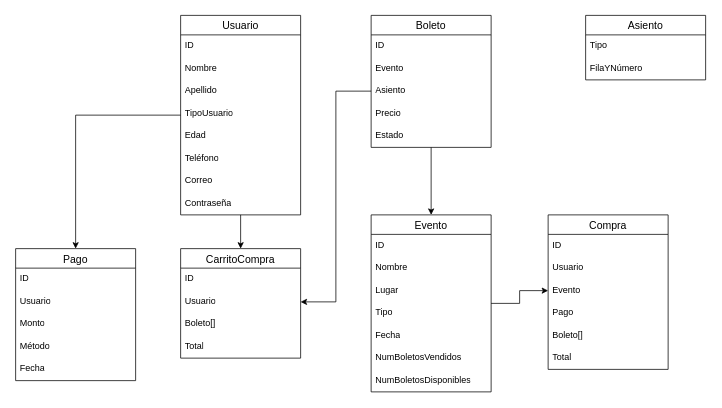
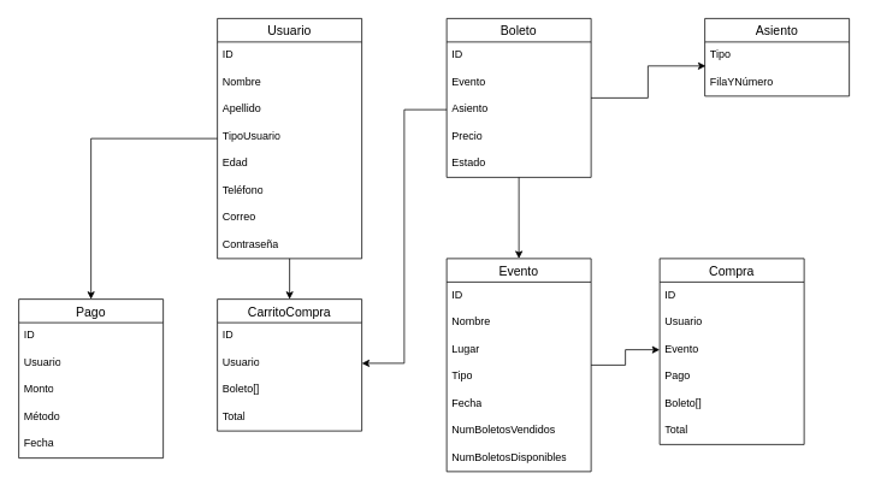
  <mxCell id="0" />
  <mxCell id="1" parent="0" />
  <mxCell id="2" value="" style="edgeStyle=orthogonalEdgeStyle;rounded=0;orthogonalLoop=1;jettySize=auto;html=1;entryX=0.5;entryY=0;entryDx=0;entryDy=0;" edge="1" parent="1" source="4" target="41"><mxGeometry relative="1" as="geometry" /></mxCell>
  <mxCell id="3" value="" style="edgeStyle=orthogonalEdgeStyle;rounded=0;orthogonalLoop=1;jettySize=auto;html=1;entryX=0.5;entryY=0;entryDx=0;entryDy=0;" edge="1" parent="1" source="4" target="46"><mxGeometry relative="1" as="geometry" /></mxCell>
  <mxCell id="4" value="Usuario" style="swimlane;fontStyle=0;childLayout=stackLayout;horizontal=1;startSize=26;horizontalStack=0;resizeParent=1;resizeParentMax=0;resizeLast=0;collapsible=1;marginBottom=0;align=center;fontSize=14;" vertex="1" parent="1"><mxGeometry x="240" y="20" width="160" height="266" as="geometry" /></mxCell>
  <mxCell id="5" value="ID" style="text;strokeColor=none;fillColor=none;spacingLeft=4;spacingRight=4;overflow=hidden;rotatable=0;points=[[0,0.5],[1,0.5]];portConstraint=eastwest;fontSize=12;whiteSpace=wrap;html=1;" vertex="1" parent="4"><mxGeometry y="26" width="160" height="30" as="geometry" /></mxCell>
  <mxCell id="6" value="Nombre" style="text;strokeColor=none;fillColor=none;spacingLeft=4;spacingRight=4;overflow=hidden;rotatable=0;points=[[0,0.5],[1,0.5]];portConstraint=eastwest;fontSize=12;whiteSpace=wrap;html=1;" vertex="1" parent="4"><mxGeometry y="56" width="160" height="30" as="geometry" /></mxCell>
  <mxCell id="7" value="Apellido" style="text;strokeColor=none;fillColor=none;spacingLeft=4;spacingRight=4;overflow=hidden;rotatable=0;points=[[0,0.5],[1,0.5]];portConstraint=eastwest;fontSize=12;whiteSpace=wrap;html=1;" vertex="1" parent="4"><mxGeometry y="86" width="160" height="30" as="geometry" /></mxCell>
  <mxCell id="8" value="TipoUsuario" style="text;strokeColor=none;fillColor=none;spacingLeft=4;spacingRight=4;overflow=hidden;rotatable=0;points=[[0,0.5],[1,0.5]];portConstraint=eastwest;fontSize=12;whiteSpace=wrap;html=1;" vertex="1" parent="4"><mxGeometry y="116" width="160" height="30" as="geometry" /></mxCell>
  <mxCell id="9" value="Edad" style="text;strokeColor=none;fillColor=none;spacingLeft=4;spacingRight=4;overflow=hidden;rotatable=0;points=[[0,0.5],[1,0.5]];portConstraint=eastwest;fontSize=12;whiteSpace=wrap;html=1;" vertex="1" parent="4"><mxGeometry y="146" width="160" height="30" as="geometry" /></mxCell>
  <mxCell id="10" value="Teléfono" style="text;strokeColor=none;fillColor=none;spacingLeft=4;spacingRight=4;overflow=hidden;rotatable=0;points=[[0,0.5],[1,0.5]];portConstraint=eastwest;fontSize=12;whiteSpace=wrap;html=1;" vertex="1" parent="4"><mxGeometry y="176" width="160" height="30" as="geometry" /></mxCell>
  <mxCell id="11" value="Correo" style="text;strokeColor=none;fillColor=none;spacingLeft=4;spacingRight=4;overflow=hidden;rotatable=0;points=[[0,0.5],[1,0.5]];portConstraint=eastwest;fontSize=12;whiteSpace=wrap;html=1;" vertex="1" parent="4"><mxGeometry y="206" width="160" height="30" as="geometry" /></mxCell>
  <mxCell id="12" value="Contraseña" style="text;strokeColor=none;fillColor=none;spacingLeft=4;spacingRight=4;overflow=hidden;rotatable=0;points=[[0,0.5],[1,0.5]];portConstraint=eastwest;fontSize=12;whiteSpace=wrap;html=1;" vertex="1" parent="4"><mxGeometry y="236" width="160" height="30" as="geometry" /></mxCell>
+ <mxCell id="13" value="" style="edgeStyle=orthogonalEdgeStyle;rounded=0;orthogonalLoop=1;jettySize=auto;html=1;entryX=0.006;entryY=-0.113;entryDx=0;entryDy=0;entryPerimeter=0;" edge="1" parent="1" source="16" target="24"><mxGeometry relative="1" as="geometry" /></mxCell>
  <mxCell id="14" value="" style="edgeStyle=orthogonalEdgeStyle;rounded=0;orthogonalLoop=1;jettySize=auto;html=1;entryX=0.5;entryY=0;entryDx=0;entryDy=0;" edge="1" parent="1" source="16" target="33"><mxGeometry relative="1" as="geometry" /></mxCell>
  <mxCell id="15" value="" style="edgeStyle=orthogonalEdgeStyle;rounded=0;orthogonalLoop=1;jettySize=auto;html=1;entryX=1;entryY=0.5;entryDx=0;entryDy=0;exitX=0;exitY=0.5;exitDx=0;exitDy=0;" edge="1" parent="1" source="19" target="43"><mxGeometry relative="1" as="geometry" /></mxCell>
  <mxCell id="16" value="Boleto" style="swimlane;fontStyle=0;childLayout=stackLayout;horizontal=1;startSize=26;horizontalStack=0;resizeParent=1;resizeParentMax=0;resizeLast=0;collapsible=1;marginBottom=0;align=center;fontSize=14;" vertex="1" parent="1"><mxGeometry x="494" y="20" width="160" height="176" as="geometry" /></mxCell>
  <mxCell id="17" value="ID" style="text;strokeColor=none;fillColor=none;spacingLeft=4;spacingRight=4;overflow=hidden;rotatable=0;points=[[0,0.5],[1,0.5]];portConstraint=eastwest;fontSize=12;whiteSpace=wrap;html=1;" vertex="1" parent="16"><mxGeometry y="26" width="160" height="30" as="geometry" /></mxCell>
  <mxCell id="18" value="Evento" style="text;strokeColor=none;fillColor=none;spacingLeft=4;spacingRight=4;overflow=hidden;rotatable=0;points=[[0,0.5],[1,0.5]];portConstraint=eastwest;fontSize=12;whiteSpace=wrap;html=1;" vertex="1" parent="16"><mxGeometry y="56" width="160" height="30" as="geometry" /></mxCell>
  <mxCell id="19" value="Asiento" style="text;strokeColor=none;fillColor=none;spacingLeft=4;spacingRight=4;overflow=hidden;rotatable=0;points=[[0,0.5],[1,0.5]];portConstraint=eastwest;fontSize=12;whiteSpace=wrap;html=1;" vertex="1" parent="16"><mxGeometry y="86" width="160" height="30" as="geometry" /></mxCell>
  <mxCell id="20" value="Precio" style="text;strokeColor=none;fillColor=none;spacingLeft=4;spacingRight=4;overflow=hidden;rotatable=0;points=[[0,0.5],[1,0.5]];portConstraint=eastwest;fontSize=12;whiteSpace=wrap;html=1;" vertex="1" parent="16"><mxGeometry y="116" width="160" height="30" as="geometry" /></mxCell>
  <mxCell id="21" value="Estado" style="text;strokeColor=none;fillColor=none;spacingLeft=4;spacingRight=4;overflow=hidden;rotatable=0;points=[[0,0.5],[1,0.5]];portConstraint=eastwest;fontSize=12;whiteSpace=wrap;html=1;" vertex="1" parent="16"><mxGeometry y="146" width="160" height="30" as="geometry" /></mxCell>
  <mxCell id="22" value="Asiento" style="swimlane;fontStyle=0;childLayout=stackLayout;horizontal=1;startSize=26;horizontalStack=0;resizeParent=1;resizeParentMax=0;resizeLast=0;collapsible=1;marginBottom=0;align=center;fontSize=14;" vertex="1" parent="1"><mxGeometry x="780" y="20" width="160" height="86" as="geometry" /></mxCell>
  <mxCell id="23" value="Tipo" style="text;strokeColor=none;fillColor=none;spacingLeft=4;spacingRight=4;overflow=hidden;rotatable=0;points=[[0,0.5],[1,0.5]];portConstraint=eastwest;fontSize=12;whiteSpace=wrap;html=1;" vertex="1" parent="22"><mxGeometry y="26" width="160" height="30" as="geometry" /></mxCell>
  <mxCell id="24" value="FilaYNúmero" style="text;strokeColor=none;fillColor=none;spacingLeft=4;spacingRight=4;overflow=hidden;rotatable=0;points=[[0,0.5],[1,0.5]];portConstraint=eastwest;fontSize=12;whiteSpace=wrap;html=1;" vertex="1" parent="22"><mxGeometry y="56" width="160" height="30" as="geometry" /></mxCell>
  <mxCell id="25" value="Compra" style="swimlane;fontStyle=0;childLayout=stackLayout;horizontal=1;startSize=26;horizontalStack=0;resizeParent=1;resizeParentMax=0;resizeLast=0;collapsible=1;marginBottom=0;align=center;fontSize=14;" vertex="1" parent="1"><mxGeometry x="730" y="286" width="160" height="206" as="geometry" /></mxCell>
  <mxCell id="26" value="ID" style="text;strokeColor=none;fillColor=none;spacingLeft=4;spacingRight=4;overflow=hidden;rotatable=0;points=[[0,0.5],[1,0.5]];portConstraint=eastwest;fontSize=12;whiteSpace=wrap;html=1;" vertex="1" parent="25"><mxGeometry y="26" width="160" height="30" as="geometry" /></mxCell>
  <mxCell id="27" value="Usuario" style="text;strokeColor=none;fillColor=none;spacingLeft=4;spacingRight=4;overflow=hidden;rotatable=0;points=[[0,0.5],[1,0.5]];portConstraint=eastwest;fontSize=12;whiteSpace=wrap;html=1;" vertex="1" parent="25"><mxGeometry y="56" width="160" height="30" as="geometry" /></mxCell>
  <mxCell id="28" value="Evento" style="text;strokeColor=none;fillColor=none;spacingLeft=4;spacingRight=4;overflow=hidden;rotatable=0;points=[[0,0.5],[1,0.5]];portConstraint=eastwest;fontSize=12;whiteSpace=wrap;html=1;" vertex="1" parent="25"><mxGeometry y="86" width="160" height="30" as="geometry" /></mxCell>
  <mxCell id="29" value="Pago" style="text;strokeColor=none;fillColor=none;spacingLeft=4;spacingRight=4;overflow=hidden;rotatable=0;points=[[0,0.5],[1,0.5]];portConstraint=eastwest;fontSize=12;whiteSpace=wrap;html=1;" vertex="1" parent="25"><mxGeometry y="116" width="160" height="30" as="geometry" /></mxCell>
  <mxCell id="30" value="Boleto[]" style="text;strokeColor=none;fillColor=none;spacingLeft=4;spacingRight=4;overflow=hidden;rotatable=0;points=[[0,0.5],[1,0.5]];portConstraint=eastwest;fontSize=12;whiteSpace=wrap;html=1;" vertex="1" parent="25"><mxGeometry y="146" width="160" height="30" as="geometry" /></mxCell>
  <mxCell id="31" value="Total" style="text;strokeColor=none;fillColor=none;spacingLeft=4;spacingRight=4;overflow=hidden;rotatable=0;points=[[0,0.5],[1,0.5]];portConstraint=eastwest;fontSize=12;whiteSpace=wrap;html=1;" vertex="1" parent="25"><mxGeometry y="176" width="160" height="30" as="geometry" /></mxCell>
  <mxCell id="32" value="" style="edgeStyle=orthogonalEdgeStyle;rounded=0;orthogonalLoop=1;jettySize=auto;html=1;entryX=0;entryY=0.5;entryDx=0;entryDy=0;" edge="1" parent="1" source="33" target="28"><mxGeometry relative="1" as="geometry" /></mxCell>
  <mxCell id="33" value="Evento" style="swimlane;fontStyle=0;childLayout=stackLayout;horizontal=1;startSize=26;horizontalStack=0;resizeParent=1;resizeParentMax=0;resizeLast=0;collapsible=1;marginBottom=0;align=center;fontSize=14;" vertex="1" parent="1"><mxGeometry x="494" y="286" width="160" height="236" as="geometry" /></mxCell>
  <mxCell id="34" value="ID" style="text;strokeColor=none;fillColor=none;spacingLeft=4;spacingRight=4;overflow=hidden;rotatable=0;points=[[0,0.5],[1,0.5]];portConstraint=eastwest;fontSize=12;whiteSpace=wrap;html=1;" vertex="1" parent="33"><mxGeometry y="26" width="160" height="30" as="geometry" /></mxCell>
  <mxCell id="35" value="Nombre" style="text;strokeColor=none;fillColor=none;spacingLeft=4;spacingRight=4;overflow=hidden;rotatable=0;points=[[0,0.5],[1,0.5]];portConstraint=eastwest;fontSize=12;whiteSpace=wrap;html=1;" vertex="1" parent="33"><mxGeometry y="56" width="160" height="30" as="geometry" /></mxCell>
  <mxCell id="36" value="Lugar" style="text;strokeColor=none;fillColor=none;spacingLeft=4;spacingRight=4;overflow=hidden;rotatable=0;points=[[0,0.5],[1,0.5]];portConstraint=eastwest;fontSize=12;whiteSpace=wrap;html=1;" vertex="1" parent="33"><mxGeometry y="86" width="160" height="30" as="geometry" /></mxCell>
  <mxCell id="37" value="Tipo" style="text;strokeColor=none;fillColor=none;spacingLeft=4;spacingRight=4;overflow=hidden;rotatable=0;points=[[0,0.5],[1,0.5]];portConstraint=eastwest;fontSize=12;whiteSpace=wrap;html=1;" vertex="1" parent="33"><mxGeometry y="116" width="160" height="30" as="geometry" /></mxCell>
  <mxCell id="38" value="Fecha" style="text;strokeColor=none;fillColor=none;spacingLeft=4;spacingRight=4;overflow=hidden;rotatable=0;points=[[0,0.5],[1,0.5]];portConstraint=eastwest;fontSize=12;whiteSpace=wrap;html=1;" vertex="1" parent="33"><mxGeometry y="146" width="160" height="30" as="geometry" /></mxCell>
  <mxCell id="39" value="NumBoletosVendidos" style="text;strokeColor=none;fillColor=none;spacingLeft=4;spacingRight=4;overflow=hidden;rotatable=0;points=[[0,0.5],[1,0.5]];portConstraint=eastwest;fontSize=12;whiteSpace=wrap;html=1;" vertex="1" parent="33"><mxGeometry y="176" width="160" height="30" as="geometry" /></mxCell>
  <mxCell id="40" value="NumBoletosDisponibles" style="text;strokeColor=none;fillColor=none;spacingLeft=4;spacingRight=4;overflow=hidden;rotatable=0;points=[[0,0.5],[1,0.5]];portConstraint=eastwest;fontSize=12;whiteSpace=wrap;html=1;" vertex="1" parent="33"><mxGeometry y="206" width="160" height="30" as="geometry" /></mxCell>
  <mxCell id="41" value="CarritoCompra" style="swimlane;fontStyle=0;childLayout=stackLayout;horizontal=1;startSize=26;horizontalStack=0;resizeParent=1;resizeParentMax=0;resizeLast=0;collapsible=1;marginBottom=0;align=center;fontSize=14;" vertex="1" parent="1"><mxGeometry x="240" y="331" width="160" height="146" as="geometry" /></mxCell>
  <mxCell id="42" value="ID" style="text;strokeColor=none;fillColor=none;spacingLeft=4;spacingRight=4;overflow=hidden;rotatable=0;points=[[0,0.5],[1,0.5]];portConstraint=eastwest;fontSize=12;whiteSpace=wrap;html=1;" vertex="1" parent="41"><mxGeometry y="26" width="160" height="30" as="geometry" /></mxCell>
  <mxCell id="43" value="Usuario" style="text;strokeColor=none;fillColor=none;spacingLeft=4;spacingRight=4;overflow=hidden;rotatable=0;points=[[0,0.5],[1,0.5]];portConstraint=eastwest;fontSize=12;whiteSpace=wrap;html=1;" vertex="1" parent="41"><mxGeometry y="56" width="160" height="30" as="geometry" /></mxCell>
  <mxCell id="44" value="Boleto[]" style="text;strokeColor=none;fillColor=none;spacingLeft=4;spacingRight=4;overflow=hidden;rotatable=0;points=[[0,0.5],[1,0.5]];portConstraint=eastwest;fontSize=12;whiteSpace=wrap;html=1;" vertex="1" parent="41"><mxGeometry y="86" width="160" height="30" as="geometry" /></mxCell>
  <mxCell id="45" value="Total" style="text;strokeColor=none;fillColor=none;spacingLeft=4;spacingRight=4;overflow=hidden;rotatable=0;points=[[0,0.5],[1,0.5]];portConstraint=eastwest;fontSize=12;whiteSpace=wrap;html=1;" vertex="1" parent="41"><mxGeometry y="116" width="160" height="30" as="geometry" /></mxCell>
  <mxCell id="46" value="Pago" style="swimlane;fontStyle=0;childLayout=stackLayout;horizontal=1;startSize=26;horizontalStack=0;resizeParent=1;resizeParentMax=0;resizeLast=0;collapsible=1;marginBottom=0;align=center;fontSize=14;" vertex="1" parent="1"><mxGeometry x="20" y="331" width="160" height="176" as="geometry" /></mxCell>
  <mxCell id="47" value="ID" style="text;strokeColor=none;fillColor=none;spacingLeft=4;spacingRight=4;overflow=hidden;rotatable=0;points=[[0,0.5],[1,0.5]];portConstraint=eastwest;fontSize=12;whiteSpace=wrap;html=1;" vertex="1" parent="46"><mxGeometry y="26" width="160" height="30" as="geometry" /></mxCell>
  <mxCell id="48" value="Usuario" style="text;strokeColor=none;fillColor=none;spacingLeft=4;spacingRight=4;overflow=hidden;rotatable=0;points=[[0,0.5],[1,0.5]];portConstraint=eastwest;fontSize=12;whiteSpace=wrap;html=1;" vertex="1" parent="46"><mxGeometry y="56" width="160" height="30" as="geometry" /></mxCell>
  <mxCell id="49" value="Monto" style="text;strokeColor=none;fillColor=none;spacingLeft=4;spacingRight=4;overflow=hidden;rotatable=0;points=[[0,0.5],[1,0.5]];portConstraint=eastwest;fontSize=12;whiteSpace=wrap;html=1;" vertex="1" parent="46"><mxGeometry y="86" width="160" height="30" as="geometry" /></mxCell>
  <mxCell id="50" value="Método" style="text;strokeColor=none;fillColor=none;spacingLeft=4;spacingRight=4;overflow=hidden;rotatable=0;points=[[0,0.5],[1,0.5]];portConstraint=eastwest;fontSize=12;whiteSpace=wrap;html=1;" vertex="1" parent="46"><mxGeometry y="116" width="160" height="30" as="geometry" /></mxCell>
  <mxCell id="51" value="Fecha" style="text;strokeColor=none;fillColor=none;spacingLeft=4;spacingRight=4;overflow=hidden;rotatable=0;points=[[0,0.5],[1,0.5]];portConstraint=eastwest;fontSize=12;whiteSpace=wrap;html=1;" vertex="1" parent="46"><mxGeometry y="146" width="160" height="30" as="geometry" /></mxCell>
